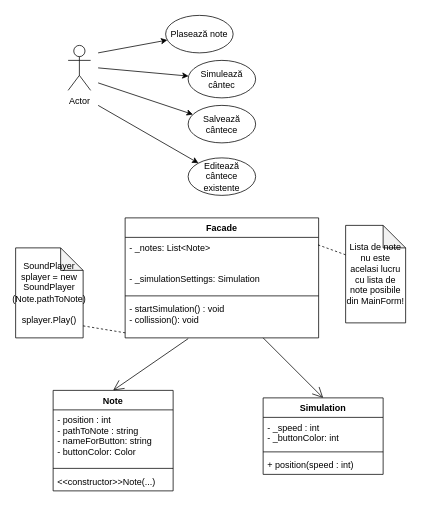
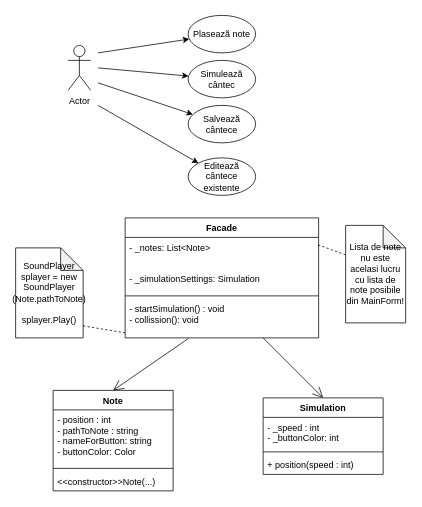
  <mxCell id="0" />
  <mxCell id="1" parent="0" />
  <mxCell id="2" value="Actor" style="shape=umlActor;verticalLabelPosition=bottom;verticalAlign=top;html=1;" vertex="1" parent="1"><mxGeometry x="90" y="60" width="30" height="60" as="geometry" /></mxCell>
  <mxCell id="3" value="" style="endArrow=classic;html=1;" edge="1" parent="1" target="7"><mxGeometry width="50" height="50" relative="1" as="geometry"><mxPoint x="130" y="70" as="sourcePoint" /><mxPoint x="200" y="50" as="targetPoint" /></mxGeometry></mxCell>
  <mxCell id="4" value="" style="endArrow=classic;html=1;" edge="1" parent="1" target="8"><mxGeometry width="50" height="50" relative="1" as="geometry"><mxPoint x="130" y="90" as="sourcePoint" /><mxPoint x="200" y="90" as="targetPoint" /></mxGeometry></mxCell>
  <mxCell id="5" value="" style="endArrow=classic;html=1;" edge="1" parent="1" target="9"><mxGeometry width="50" height="50" relative="1" as="geometry"><mxPoint x="130" y="110" as="sourcePoint" /><mxPoint x="200" y="130" as="targetPoint" /></mxGeometry></mxCell>
  <mxCell id="6" value="" style="endArrow=classic;html=1;" edge="1" parent="1" target="10"><mxGeometry width="50" height="50" relative="1" as="geometry"><mxPoint x="130" y="140" as="sourcePoint" /><mxPoint x="200" y="170" as="targetPoint" /></mxGeometry></mxCell>
- <mxCell id="7" value="Plasează note" style="ellipse;whiteSpace=wrap;html=1;" vertex="1" parent="1"><mxGeometry x="220" y="20" width="90" height="50" as="geometry" /></mxCell>
+ <mxCell id="7" value="Plasează note" style="ellipse;whiteSpace=wrap;html=1;" vertex="1" parent="1"><mxGeometry x="250" width="90" height="50" as="geometry" y="20" /></mxCell>
  <mxCell id="8" value="Simulează cântec" style="ellipse;whiteSpace=wrap;html=1;" vertex="1" parent="1"><mxGeometry x="250" y="80" width="90" height="50" as="geometry" /></mxCell>
  <mxCell id="9" value="Salvează cântece" style="ellipse;whiteSpace=wrap;html=1;" vertex="1" parent="1"><mxGeometry x="250" y="140" width="90" height="50" as="geometry" /></mxCell>
  <mxCell id="10" value="Editează cântece existente" style="ellipse;whiteSpace=wrap;html=1;" vertex="1" parent="1"><mxGeometry x="250" y="210" width="90" height="50" as="geometry" /></mxCell>
  <mxCell id="11" value="Facade" style="swimlane;fontStyle=1;align=center;verticalAlign=middle;childLayout=stackLayout;horizontal=1;startSize=26;horizontalStack=0;resizeParent=1;resizeParentMax=0;resizeLast=0;collapsible=1;marginBottom=0;spacing=1;" vertex="1" parent="1"><mxGeometry x="166" y="290" width="258" height="160" as="geometry"><mxRectangle x="211" y="270" width="100" height="30" as="alternateBounds" /></mxGeometry></mxCell>
  <mxCell id="12" value="- _notes: List&lt;Note&gt; &#10;&#10;&#10;- _simulationSettings: Simulation&#10;" style="text;strokeColor=none;fillColor=none;align=left;verticalAlign=top;spacingLeft=4;spacingRight=4;overflow=hidden;rotatable=0;points=[[0,0.5],[1,0.5]];portConstraint=eastwest;" vertex="1" parent="11"><mxGeometry y="26" width="258" height="74" as="geometry" /></mxCell>
  <mxCell id="13" value="" style="line;strokeWidth=1;fillColor=none;align=left;verticalAlign=middle;spacingTop=-1;spacingLeft=3;spacingRight=3;rotatable=0;labelPosition=right;points=[];portConstraint=eastwest;" vertex="1" parent="11"><mxGeometry y="100" width="258" height="8" as="geometry" /></mxCell>
  <mxCell id="14" value="- startSimulation() : void&#10;- collission(): void&#10;&#10;&#10;" style="text;strokeColor=none;fillColor=none;align=left;verticalAlign=top;spacingLeft=4;spacingRight=4;overflow=hidden;rotatable=0;points=[[0,0.5],[1,0.5]];portConstraint=eastwest;" vertex="1" parent="11"><mxGeometry y="108" width="258" height="52" as="geometry" /></mxCell>
  <mxCell id="15" value="Note" style="swimlane;fontStyle=1;align=center;verticalAlign=top;childLayout=stackLayout;horizontal=1;startSize=26;horizontalStack=0;resizeParent=1;resizeParentMax=0;resizeLast=0;collapsible=1;marginBottom=0;html=0;" vertex="1" parent="1"><mxGeometry x="70" y="520" width="160" height="134" as="geometry" /></mxCell>
  <mxCell id="16" value="- position : int&#10;- pathToNote : string&#10;- nameForButton: string&#10;- buttonColor: Color&#10;&#10;&#10;&#10;&#10;" style="text;strokeColor=none;fillColor=none;align=left;verticalAlign=top;spacingLeft=4;spacingRight=4;overflow=hidden;rotatable=0;points=[[0,0.5],[1,0.5]];portConstraint=eastwest;" vertex="1" parent="15"><mxGeometry y="26" width="160" height="74" as="geometry" /></mxCell>
  <mxCell id="17" value="" style="line;strokeWidth=1;fillColor=none;align=left;verticalAlign=middle;spacingTop=-1;spacingLeft=3;spacingRight=3;rotatable=0;labelPosition=right;points=[];portConstraint=eastwest;" vertex="1" parent="15"><mxGeometry y="100" width="160" height="8" as="geometry" /></mxCell>
  <mxCell id="18" value="&lt;&lt;constructor&gt;&gt;Note(...)" style="text;strokeColor=none;fillColor=none;align=left;verticalAlign=top;spacingLeft=4;spacingRight=4;overflow=hidden;rotatable=0;points=[[0,0.5],[1,0.5]];portConstraint=eastwest;" vertex="1" parent="15"><mxGeometry y="108" width="160" height="26" as="geometry" /></mxCell>
  <mxCell id="19" value="&lt;div&gt;SoundPlayer splayer = new SoundPlayer&lt;/div&gt;&lt;div&gt;(Note.pathToNote)&lt;/div&gt;&lt;div&gt;&lt;br&gt;&lt;/div&gt;&lt;div&gt;splayer.Play()&lt;br&gt;&lt;/div&gt;" style="shape=note;whiteSpace=wrap;html=1;backgroundOutline=1;darkOpacity=0.05;" vertex="1" parent="1"><mxGeometry x="20" y="330" width="90" height="120" as="geometry" /></mxCell>
  <mxCell id="20" value="Simulation" style="swimlane;fontStyle=1;align=center;verticalAlign=top;childLayout=stackLayout;horizontal=1;startSize=26;horizontalStack=0;resizeParent=1;resizeParentMax=0;resizeLast=0;collapsible=1;marginBottom=0;html=0;" vertex="1" parent="1"><mxGeometry x="350" y="530" width="160" height="102" as="geometry" /></mxCell>
  <mxCell id="21" value="- _speed : int&#10;- _buttonColor: int&#10;" style="text;strokeColor=none;fillColor=none;align=left;verticalAlign=top;spacingLeft=4;spacingRight=4;overflow=hidden;rotatable=0;points=[[0,0.5],[1,0.5]];portConstraint=eastwest;" vertex="1" parent="20"><mxGeometry y="26" width="160" height="42" as="geometry" /></mxCell>
  <mxCell id="22" value="" style="line;strokeWidth=1;fillColor=none;align=left;verticalAlign=middle;spacingTop=-1;spacingLeft=3;spacingRight=3;rotatable=0;labelPosition=right;points=[];portConstraint=eastwest;" vertex="1" parent="20"><mxGeometry y="68" width="160" height="8" as="geometry" /></mxCell>
  <mxCell id="23" value="+ position(speed : int)" style="text;strokeColor=none;fillColor=none;align=left;verticalAlign=top;spacingLeft=4;spacingRight=4;overflow=hidden;rotatable=0;points=[[0,0.5],[1,0.5]];portConstraint=eastwest;" vertex="1" parent="20"><mxGeometry y="76" width="160" height="26" as="geometry" /></mxCell>
  <mxCell id="24" value="" style="endArrow=none;dashed=1;html=1;entryX=0.006;entryY=0.875;entryDx=0;entryDy=0;entryPerimeter=0;" edge="1" parent="1" target="14"><mxGeometry width="50" height="50" relative="1" as="geometry"><mxPoint x="110" y="434" as="sourcePoint" /><mxPoint x="160" y="384" as="targetPoint" /></mxGeometry></mxCell>
  <mxCell id="25" value="Lista de note nu este acelasi lucru cu lista de note posibile din MainForm!" style="shape=note;whiteSpace=wrap;html=1;backgroundOutline=1;darkOpacity=0.05;" vertex="1" parent="1"><mxGeometry x="460" y="300" width="80" height="130" as="geometry" /></mxCell>
  <mxCell id="26" value="" style="endArrow=none;dashed=1;html=1;exitX=0.997;exitY=0.135;exitDx=0;exitDy=0;exitPerimeter=0;entryX=0;entryY=0.302;entryDx=0;entryDy=0;entryPerimeter=0;" edge="1" parent="1" source="12" target="25"><mxGeometry width="50" height="50" relative="1" as="geometry"><mxPoint x="410" y="340" as="sourcePoint" /><mxPoint x="460" y="290" as="targetPoint" /></mxGeometry></mxCell>
  <mxCell id="27" value="" style="endArrow=open;endFill=1;endSize=12;html=1;exitX=0.326;exitY=1.019;exitDx=0;exitDy=0;exitPerimeter=0;entryX=0.5;entryY=0;entryDx=0;entryDy=0;" edge="1" parent="1" source="14" target="15"><mxGeometry width="160" relative="1" as="geometry"><mxPoint x="180" y="490" as="sourcePoint" /><mxPoint x="340" y="490" as="targetPoint" /></mxGeometry></mxCell>
  <mxCell id="28" value="" style="endArrow=open;endFill=1;endSize=12;html=1;exitX=0.326;exitY=1.019;exitDx=0;exitDy=0;exitPerimeter=0;entryX=0.5;entryY=0;entryDx=0;entryDy=0;" edge="1" parent="1" target="20"><mxGeometry width="160" relative="1" as="geometry"><mxPoint x="349.998" y="449.998" as="sourcePoint" /><mxPoint x="271.49" y="514.99" as="targetPoint" /></mxGeometry></mxCell>
